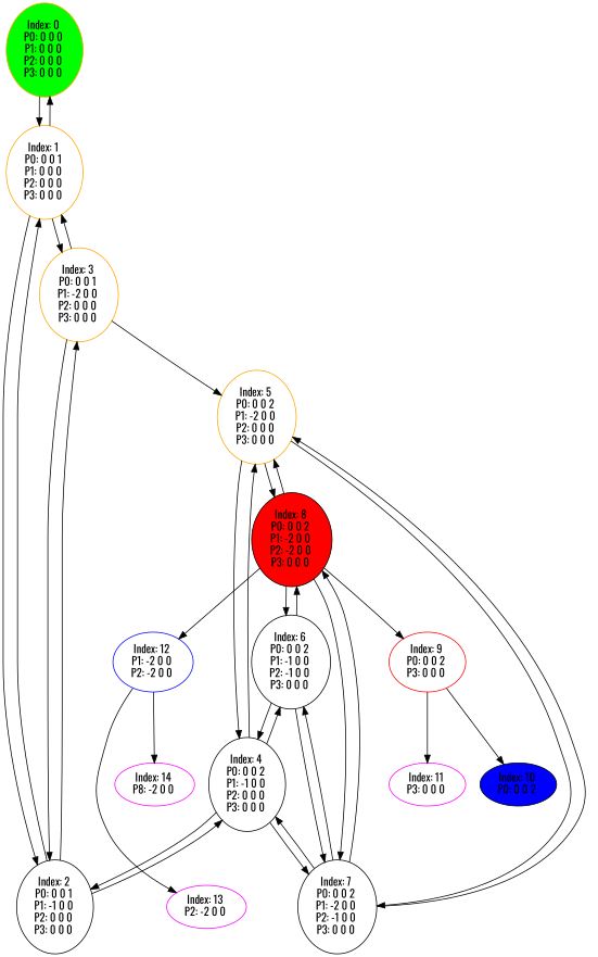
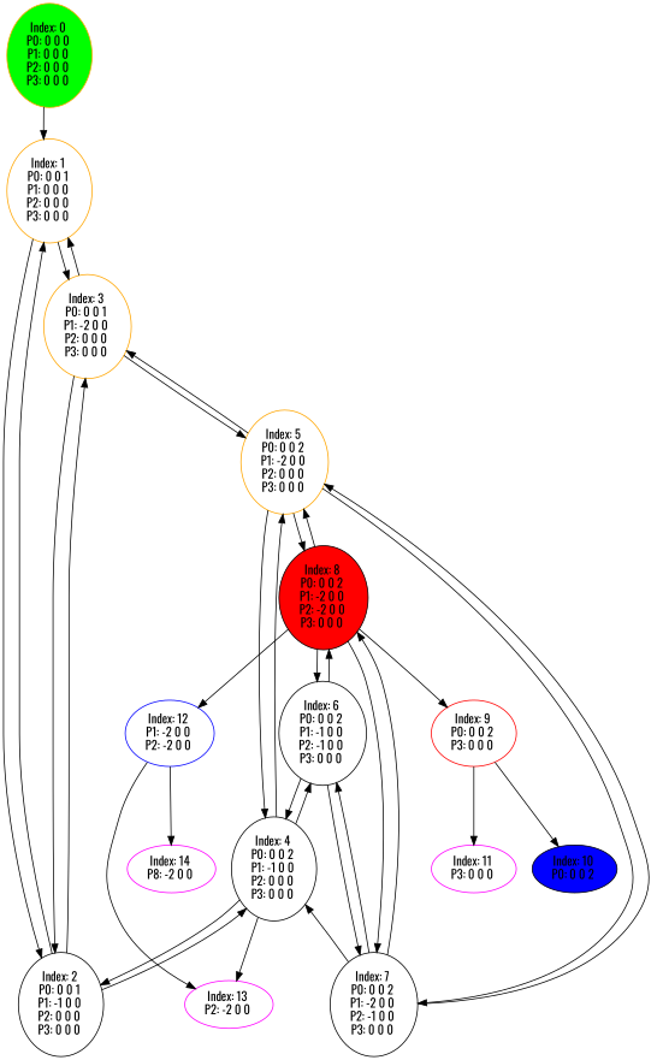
  digraph {
    color=black
    fontname=Oswald
    node [fontname=Oswald]
    edge [fontname=Oswald]
    n1 [color=orange fillcolor=green label="Index: 0 \nP0: 0 0 0 \nP1: 0 0 0 \nP2: 0 0 0 \nP3: 0 0 0 \n" style=filled]
    n2 [color=orange label="Index: 1 \nP0: 0 0 1 \nP1: 0 0 0 \nP2: 0 0 0 \nP3: 0 0 0 \n"]
    n3 [label="Index: 2 \nP0: 0 0 1 \nP1: -1 0 0 \nP2: 0 0 0 \nP3: 0 0 0 \n"]
    n4 [color=orange label="Index: 3 \nP0: 0 0 1 \nP1: -2 0 0 \nP2: 0 0 0 \nP3: 0 0 0 \n"]
    n5 [label="Index: 4 \nP0: 0 0 2 \nP1: -1 0 0 \nP2: 0 0 0 \nP3: 0 0 0 \n"]
    n6 [color=orange label="Index: 5 \nP0: 0 0 2 \nP1: -2 0 0 \nP2: 0 0 0 \nP3: 0 0 0 \n"]
    n7 [label="Index: 6 \nP0: 0 0 2 \nP1: -1 0 0 \nP2: -1 0 0 \nP3: 0 0 0 \n"]
    n8 [label="Index: 7 \nP0: 0 0 2 \nP1: -2 0 0 \nP2: -1 0 0 \nP3: 0 0 0 \n"]
    n9 [fillcolor=red label="Index: 8 \nP0: 0 0 2 \nP1: -2 0 0 \nP2: -2 0 0 \nP3: 0 0 0 \n" style=filled]
    n10 [color=red label="Index: 9 \nP0: 0 0 2 \nP3: 0 0 0 \n"]
    n11 [color=blue label="Index: 12 \nP1: -2 0 0 \nP2: -2 0 0 \n"]
    n12 [fillcolor=blue label="Index: 10 \nP0: 0 0 2 \n" style=filled]
    n13 [color=fuchsia label="Index: 11 \nP3: 0 0 0 \n"]
    n14 [color=fuchsia label="Index: 13 \nP2: -2 0 0 \n"]
    n15 [color=fuchsia label="Index: 14 \nP8: -2 0 0 \n"]
    n1 -> n2
-   n2 -> n1
    n2 -> n3
    n2 -> n4
    n3 -> n2
    n3 -> n4
    n3 -> n5
    n4 -> n2
    n4 -> n3
    n4 -> n6
    n5 -> n3
    n5 -> n6
    n5 -> n7
-   n5 -> n8
+   n5 -> n14
+   n6 -> n4
    n6 -> n5
    n6 -> n8
    n6 -> n9
    n7 -> n5
    n7 -> n8
    n7 -> n9
    n8 -> n5
    n8 -> n6
    n8 -> n7
    n8 -> n9
    n9 -> n6
    n9 -> n7
    n9 -> n8
    n9 -> n10
    n9 -> n11
    n10 -> n12
    n10 -> n13
    n11 -> n14
    n11 -> n15
  }
